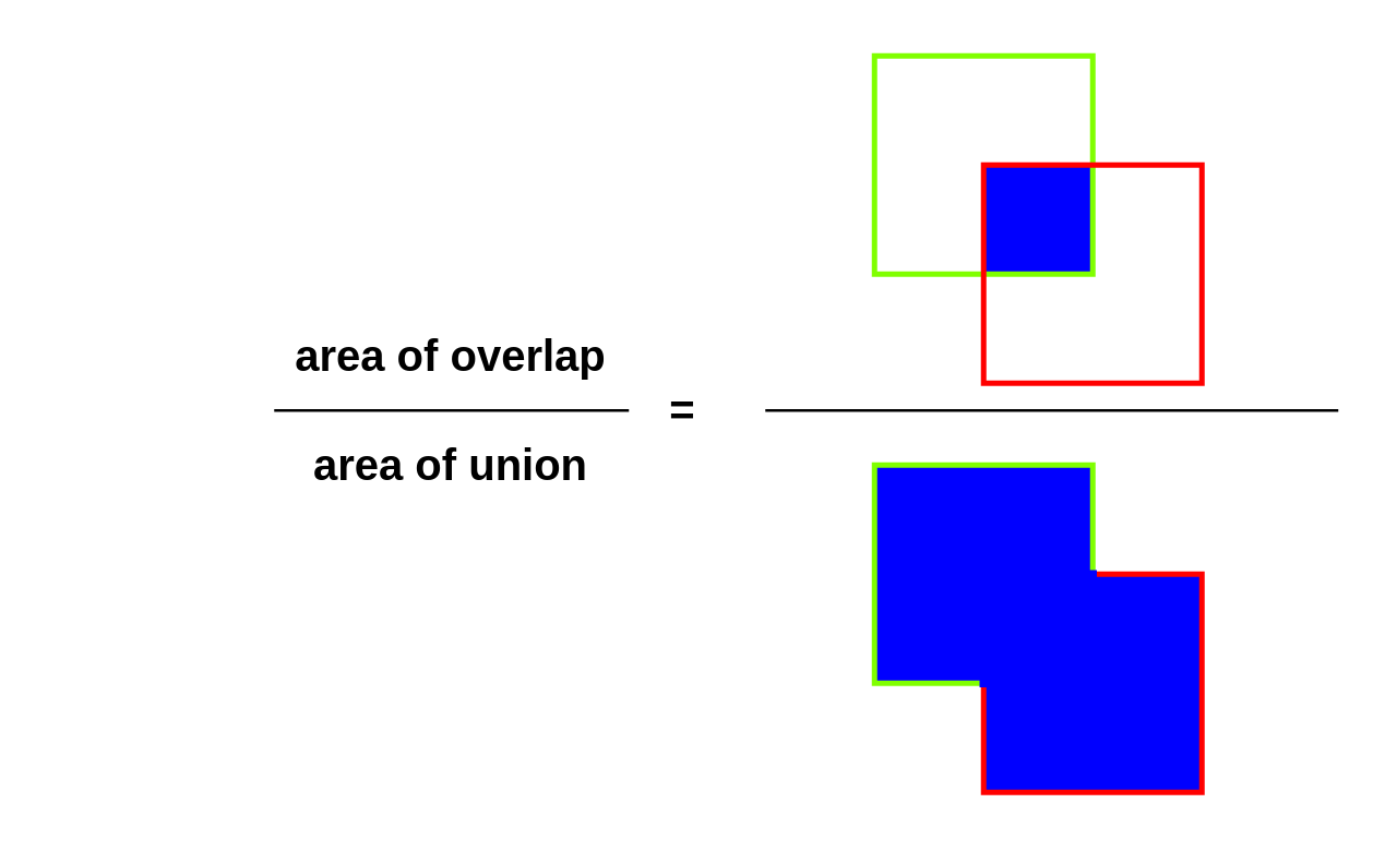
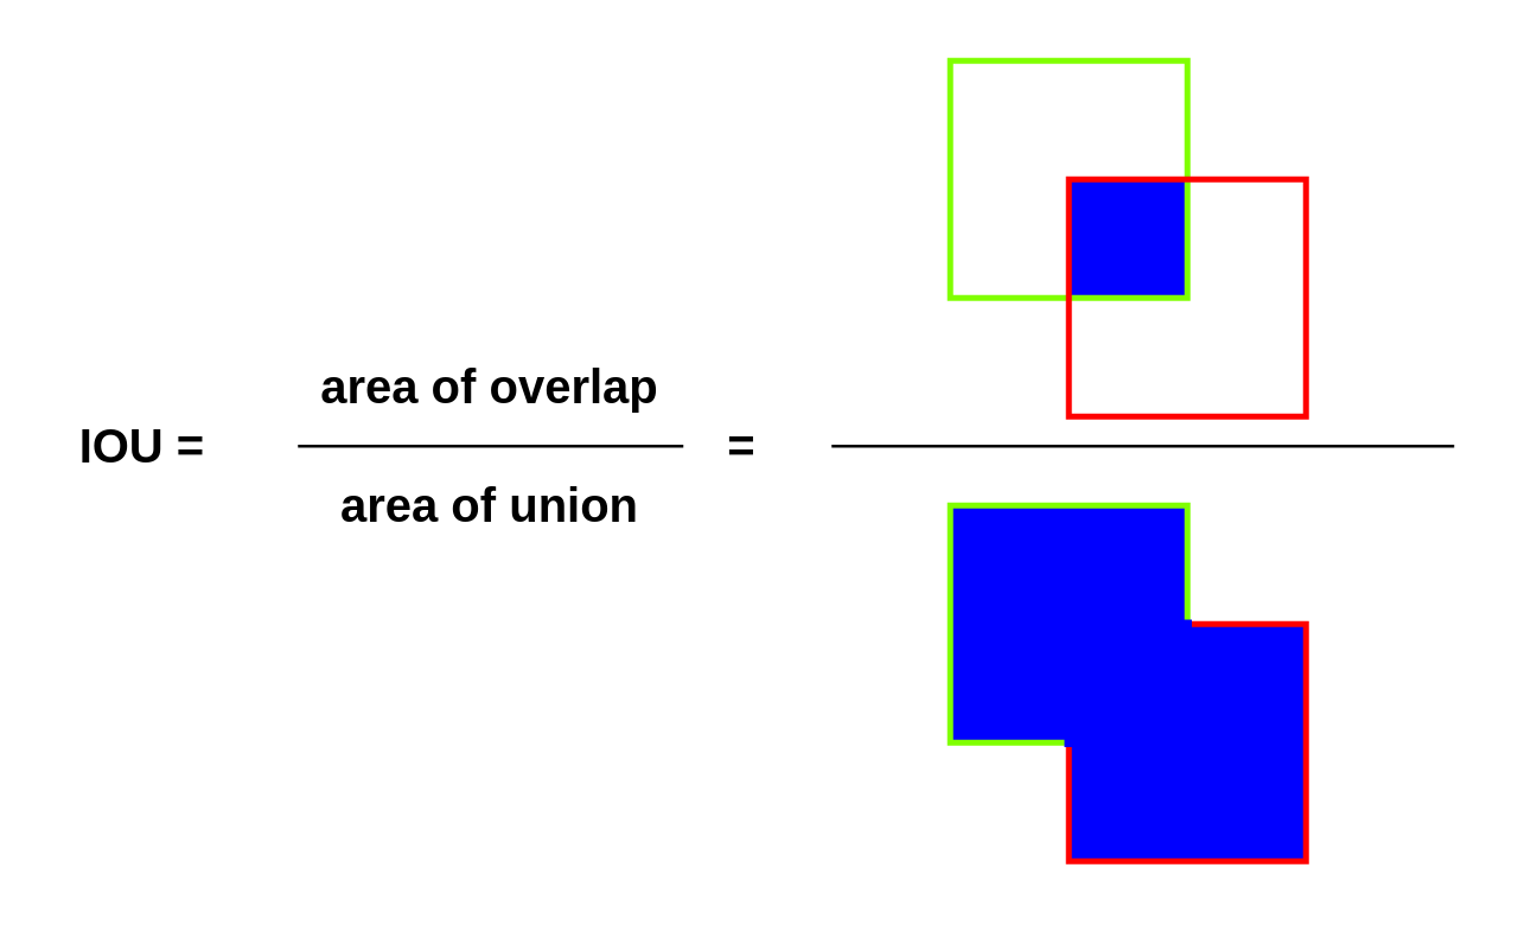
  <mxCell id="0" />
  <mxCell id="1" parent="0" />
  <mxCell id="2" value="" style="whiteSpace=wrap;html=1;aspect=fixed;strokeColor=none;fillColor=#0000FF;" vertex="1" parent="1"><mxGeometry x="360" y="60" width="40" height="40" as="geometry" /></mxCell>
  <mxCell id="3" value="" style="whiteSpace=wrap;html=1;aspect=fixed;fontColor=#ffffff;fillColor=none;strokeColor=#80FF00;strokeWidth=2;" vertex="1" parent="1"><mxGeometry x="320" y="20" width="80" height="80" as="geometry" /></mxCell>
+ <mxCell id="4" value="&lt;b&gt;&lt;font style=&quot;font-size: 16px&quot;&gt;IOU =&amp;nbsp;&lt;/font&gt;&lt;/b&gt;" style="text;html=1;strokeColor=none;fillColor=none;align=center;verticalAlign=middle;whiteSpace=wrap;rounded=0;" vertex="1" parent="1"><mxGeometry x="20" y="140" width="60" height="20" as="geometry" /></mxCell>
  <mxCell id="5" value="" style="endArrow=none;html=1;" edge="1" parent="1"><mxGeometry width="50" height="50" relative="1" as="geometry"><mxPoint x="280" y="150" as="sourcePoint" /><mxPoint x="490" y="150" as="targetPoint" /></mxGeometry></mxCell>
  <mxCell id="6" value="" style="whiteSpace=wrap;html=1;aspect=fixed;fontColor=#000000;fillColor=none;strokeColor=#FF0000;strokeWidth=2;" vertex="1" parent="1"><mxGeometry x="360" y="60" width="80" height="80" as="geometry" /></mxCell>
  <mxCell id="7" value="" style="whiteSpace=wrap;html=1;aspect=fixed;fontColor=#ffffff;strokeColor=#80FF00;fillColor=#0000FF;strokeWidth=2;" vertex="1" parent="1"><mxGeometry x="320" y="170" width="80" height="80" as="geometry" /></mxCell>
  <mxCell id="8" value="" style="whiteSpace=wrap;html=1;aspect=fixed;fontColor=#000000;strokeColor=#FF0000;fillColor=#0000FF;strokeWidth=2;" vertex="1" parent="1"><mxGeometry x="360" y="210" width="80" height="80" as="geometry" /></mxCell>
  <mxCell id="9" value="" style="whiteSpace=wrap;html=1;aspect=fixed;fillColor=#0000FF;strokeColor=#0000FF;strokeWidth=3;" vertex="1" parent="1"><mxGeometry x="360" y="210" width="40" height="40" as="geometry" /></mxCell>
  <mxCell id="10" value="&lt;font style=&quot;font-size: 16px&quot;&gt;&lt;b&gt;area of overlap&lt;/b&gt;&lt;/font&gt;" style="text;html=1;strokeColor=none;fillColor=none;align=center;verticalAlign=middle;whiteSpace=wrap;rounded=0;" vertex="1" parent="1"><mxGeometry x="100" y="120" width="130" height="20" as="geometry" /></mxCell>
  <mxCell id="11" value="" style="endArrow=none;html=1;" edge="1" parent="1"><mxGeometry width="50" height="50" relative="1" as="geometry"><mxPoint x="230" y="150" as="sourcePoint" /><mxPoint x="100" y="150" as="targetPoint" /></mxGeometry></mxCell>
  <mxCell id="12" value="&lt;font style=&quot;font-size: 16px&quot;&gt;&lt;b&gt;area of union&lt;/b&gt;&lt;/font&gt;" style="text;html=1;strokeColor=none;fillColor=none;align=center;verticalAlign=middle;whiteSpace=wrap;rounded=0;" vertex="1" parent="1"><mxGeometry x="100" y="160" width="130" height="20" as="geometry" /></mxCell>
  <mxCell id="13" value="&lt;span style=&quot;font-size: 16px&quot;&gt;&lt;b&gt;=&lt;/b&gt;&lt;/span&gt;" style="text;html=1;strokeColor=none;fillColor=none;align=center;verticalAlign=middle;whiteSpace=wrap;rounded=0;" vertex="1" parent="1"><mxGeometry x="220" y="140" width="60" height="20" as="geometry" /></mxCell>
